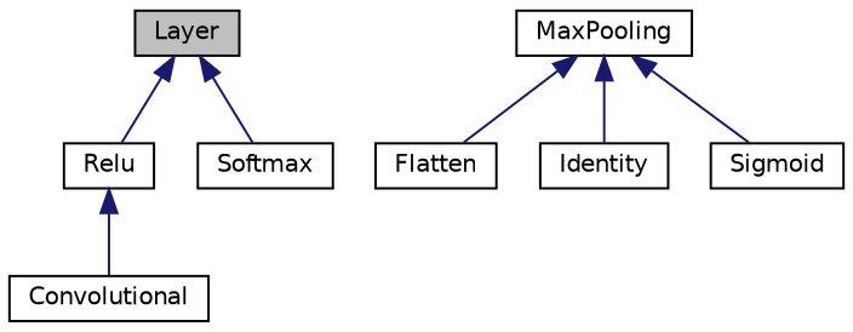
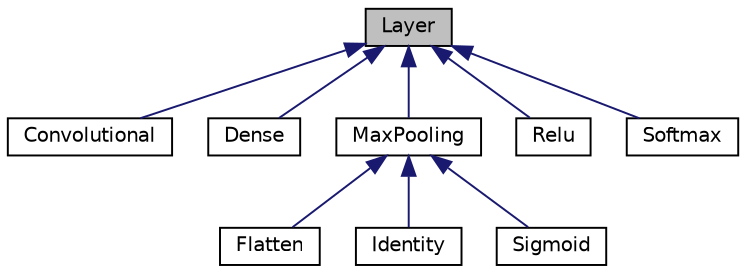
  digraph {
    node [color=black fillcolor=white fontname=Helvetica fontsize=10 shape=record style=filled]
    edge [color=midnightblue dir=back fontname=Helvetica fontsize=10 labelfontname=Helvetica labelfontsize=10 style=solid]
    n1 [fillcolor=grey75 fontcolor=black height=0.2 label=Layer width=0.4]
    n2 [height=0.2 label=Convolutional width=0.4]
+   n3 [height=0.2 label=Dense width=0.4]
    n4 [height=0.2 label=MaxPooling width=0.4]
    n5 [height=0.2 label=Relu width=0.4]
    n6 [height=0.2 label=Softmax width=0.4]
    n7 [height=0.2 label=Flatten width=0.4]
    n8 [height=0.2 label=Identity width=0.4]
    n9 [height=0.2 label=Sigmoid width=0.4]
-   n5 -> n2
+   n1 -> n2
+   n1 -> n3
+   n1 -> n4
    n1 -> n5
    n1 -> n6
    n4 -> n7
    n4 -> n8
    n4 -> n9
  }
